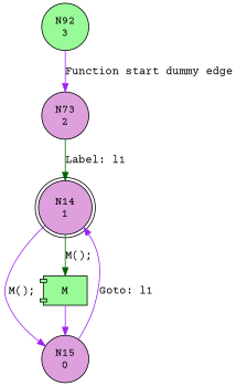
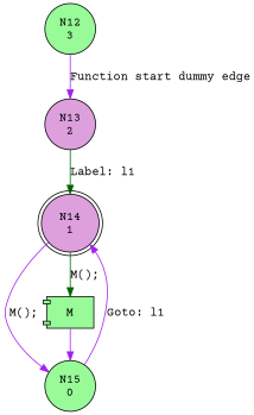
  digraph {
    fontname="Courier Prime"
    node [fillcolor=palegreen fontname="Courier Prime" shape=circle style=filled]
    edge [color=purple fontname="Courier Prime"]
-   n1 [label="N92\n3"]
-   n2 [fillcolor=plum label="N73\n2"]
+   n1 [label="N12\n3"]
+   n2 [fillcolor=plum label="N13\n2"]
    n3 [fillcolor=plum label="N14\n1" shape=doublecircle]
-   n4 [fillcolor=plum label="N15\n0"]
+   n4 [label="N15\n0"]
    n5 [label=M shape=component]
    n1 -> n2 [label="Function start dummy edge"]
    n2 -> n3 [color=darkgreen label="Label: l1"]
    n3 -> n4 [label="M();"]
    n3 -> n5 [color=darkgreen label="M();"]
    n4 -> n3 [label="Goto: l1"]
    n5 -> n4
  }
